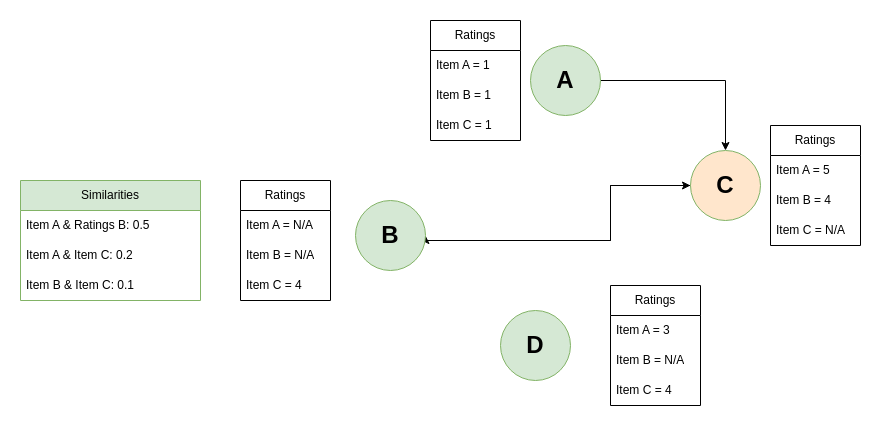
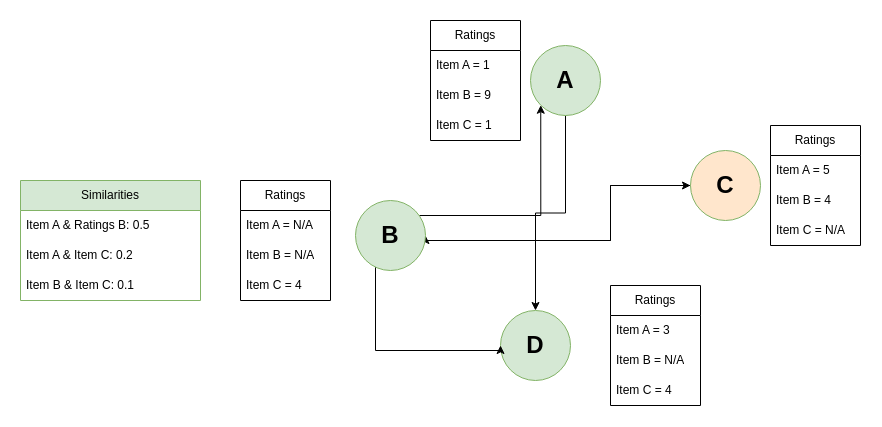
  <mxCell id="0" />
  <mxCell id="1" parent="0" />
- <mxCell id="2" style="edgeStyle=orthogonalEdgeStyle;rounded=0;orthogonalLoop=1;jettySize=auto;html=1;fillColor=#f8cecc;strokeColor=#000000;strokeWidth=1;" parent="1" source="3" target="6" edge="1"><mxGeometry relative="1" as="geometry" /></mxCell>
+ <mxCell id="2" style="edgeStyle=orthogonalEdgeStyle;rounded=0;orthogonalLoop=1;jettySize=auto;html=1;entryX=0.5;entryY=0;entryDx=0;entryDy=0;fillColor=#f8cecc;strokeColor=#000000;strokeWidth=1;" parent="1" source="3" target="4" edge="1"><mxGeometry relative="1" as="geometry" /></mxCell>
  <mxCell id="3" value="&lt;font style=&quot;font-size: 24px;&quot;&gt;&lt;b&gt;A&lt;/b&gt;&lt;/font&gt;" style="ellipse;whiteSpace=wrap;html=1;fillColor=#d5e8d4;strokeColor=#82b366;" parent="1" vertex="1"><mxGeometry x="530" y="45" width="70" height="70" as="geometry" /></mxCell>
  <mxCell id="4" value="&lt;font style=&quot;font-size: 24px;&quot;&gt;&lt;b&gt;D&lt;br&gt;&lt;/b&gt;&lt;/font&gt;" style="ellipse;whiteSpace=wrap;html=1;fillColor=#d5e8d4;strokeColor=#82b366;" parent="1" vertex="1"><mxGeometry x="500" y="310" width="70" height="70" as="geometry" /></mxCell>
  <mxCell id="5" style="edgeStyle=orthogonalEdgeStyle;rounded=0;orthogonalLoop=1;jettySize=auto;html=1;entryX=1;entryY=0.5;entryDx=0;entryDy=0;fillColor=#f8cecc;strokeColor=#000000;strokeWidth=1;" parent="1" source="6" target="10" edge="1"><mxGeometry relative="1" as="geometry"><Array as="points"><mxPoint x="610" y="185" /><mxPoint x="610" y="240" /></Array></mxGeometry></mxCell>
  <mxCell id="6" value="&lt;font style=&quot;font-size: 24px;&quot;&gt;&lt;b&gt;C&lt;/b&gt;&lt;/font&gt;" style="ellipse;whiteSpace=wrap;html=1;fillColor=#ffe6cc;strokeColor=#82b366;" parent="1" vertex="1"><mxGeometry x="690" y="150" width="70" height="70" as="geometry" /></mxCell>
+ <mxCell id="7" style="edgeStyle=orthogonalEdgeStyle;rounded=0;orthogonalLoop=1;jettySize=auto;html=1;entryX=0;entryY=1;entryDx=0;entryDy=0;fillColor=#f8cecc;strokeColor=#000000;strokeWidth=1;" parent="1" source="10" target="3" edge="1"><mxGeometry relative="1" as="geometry"><Array as="points"><mxPoint x="540" y="215" /></Array></mxGeometry></mxCell>
+ <mxCell id="8" style="edgeStyle=orthogonalEdgeStyle;rounded=0;orthogonalLoop=1;jettySize=auto;html=1;entryX=0;entryY=0.5;entryDx=0;entryDy=0;fillColor=#f8cecc;strokeColor=#000000;strokeWidth=1;" parent="1" source="10" target="4" edge="1"><mxGeometry relative="1" as="geometry"><Array as="points"><mxPoint x="375" y="350" /></Array></mxGeometry></mxCell>
  <mxCell id="9" style="edgeStyle=orthogonalEdgeStyle;rounded=0;orthogonalLoop=1;jettySize=auto;html=1;entryX=0;entryY=0.5;entryDx=0;entryDy=0;fillColor=#f8cecc;strokeColor=#000000;strokeWidth=1;" parent="1" source="10" target="6" edge="1"><mxGeometry relative="1" as="geometry"><Array as="points"><mxPoint x="610" y="240" /><mxPoint x="610" y="185" /></Array></mxGeometry></mxCell>
  <mxCell id="10" value="&lt;font style=&quot;font-size: 24px;&quot;&gt;&lt;b&gt;B&lt;/b&gt;&lt;/font&gt;" style="ellipse;whiteSpace=wrap;html=1;fillColor=#d5e8d4;strokeColor=#82b366;" parent="1" vertex="1"><mxGeometry x="355" y="200" width="70" height="70" as="geometry" /></mxCell>
  <mxCell id="11" value="Ratings" style="swimlane;fontStyle=0;childLayout=stackLayout;horizontal=1;startSize=30;horizontalStack=0;resizeParent=1;resizeParentMax=0;resizeLast=0;collapsible=1;marginBottom=0;whiteSpace=wrap;html=1;" parent="1" vertex="1"><mxGeometry x="770" y="125" width="90" height="120" as="geometry" /></mxCell>
  <mxCell id="12" value="Item A = 5" style="text;strokeColor=none;fillColor=none;align=left;verticalAlign=middle;spacingLeft=4;spacingRight=4;overflow=hidden;points=[[0,0.5],[1,0.5]];portConstraint=eastwest;rotatable=0;whiteSpace=wrap;html=1;" parent="11" vertex="1"><mxGeometry y="30" width="90" height="30" as="geometry" /></mxCell>
  <mxCell id="13" value="Item B = 4" style="text;strokeColor=none;fillColor=none;align=left;verticalAlign=middle;spacingLeft=4;spacingRight=4;overflow=hidden;points=[[0,0.5],[1,0.5]];portConstraint=eastwest;rotatable=0;whiteSpace=wrap;html=1;" parent="11" vertex="1"><mxGeometry y="60" width="90" height="30" as="geometry" /></mxCell>
  <mxCell id="14" value="Item C = N/A" style="text;strokeColor=none;fillColor=none;align=left;verticalAlign=middle;spacingLeft=4;spacingRight=4;overflow=hidden;points=[[0,0.5],[1,0.5]];portConstraint=eastwest;rotatable=0;whiteSpace=wrap;html=1;" parent="11" vertex="1"><mxGeometry y="90" width="90" height="30" as="geometry" /></mxCell>
  <mxCell id="15" value="Ratings" style="swimlane;fontStyle=0;childLayout=stackLayout;horizontal=1;startSize=30;horizontalStack=0;resizeParent=1;resizeParentMax=0;resizeLast=0;collapsible=1;marginBottom=0;whiteSpace=wrap;html=1;" parent="1" vertex="1"><mxGeometry x="610" y="285" width="90" height="120" as="geometry" /></mxCell>
  <mxCell id="16" value="Item A = 3" style="text;strokeColor=none;fillColor=none;align=left;verticalAlign=middle;spacingLeft=4;spacingRight=4;overflow=hidden;points=[[0,0.5],[1,0.5]];portConstraint=eastwest;rotatable=0;whiteSpace=wrap;html=1;" parent="15" vertex="1"><mxGeometry y="30" width="90" height="30" as="geometry" /></mxCell>
  <mxCell id="17" value="Item B = N/A" style="text;strokeColor=none;fillColor=none;align=left;verticalAlign=middle;spacingLeft=4;spacingRight=4;overflow=hidden;points=[[0,0.5],[1,0.5]];portConstraint=eastwest;rotatable=0;whiteSpace=wrap;html=1;" parent="15" vertex="1"><mxGeometry y="60" width="90" height="30" as="geometry" /></mxCell>
  <mxCell id="18" value="Item C = 4" style="text;strokeColor=none;fillColor=none;align=left;verticalAlign=middle;spacingLeft=4;spacingRight=4;overflow=hidden;points=[[0,0.5],[1,0.5]];portConstraint=eastwest;rotatable=0;whiteSpace=wrap;html=1;" parent="15" vertex="1"><mxGeometry y="90" width="90" height="30" as="geometry" /></mxCell>
  <mxCell id="19" value="Ratings" style="swimlane;fontStyle=0;childLayout=stackLayout;horizontal=1;startSize=30;horizontalStack=0;resizeParent=1;resizeParentMax=0;resizeLast=0;collapsible=1;marginBottom=0;whiteSpace=wrap;html=1;" parent="1" vertex="1"><mxGeometry x="240" y="180" width="90" height="120" as="geometry" /></mxCell>
  <mxCell id="20" value="Item A = N/A" style="text;strokeColor=none;fillColor=none;align=left;verticalAlign=middle;spacingLeft=4;spacingRight=4;overflow=hidden;points=[[0,0.5],[1,0.5]];portConstraint=eastwest;rotatable=0;whiteSpace=wrap;html=1;" parent="19" vertex="1"><mxGeometry y="30" width="90" height="30" as="geometry" /></mxCell>
  <mxCell id="21" value="Item B = N/A" style="text;strokeColor=none;fillColor=none;align=left;verticalAlign=middle;spacingLeft=4;spacingRight=4;overflow=hidden;points=[[0,0.5],[1,0.5]];portConstraint=eastwest;rotatable=0;whiteSpace=wrap;html=1;" parent="19" vertex="1"><mxGeometry y="60" width="90" height="30" as="geometry" /></mxCell>
  <mxCell id="22" value="Item C = 4" style="text;strokeColor=none;fillColor=none;align=left;verticalAlign=middle;spacingLeft=4;spacingRight=4;overflow=hidden;points=[[0,0.5],[1,0.5]];portConstraint=eastwest;rotatable=0;whiteSpace=wrap;html=1;" parent="19" vertex="1"><mxGeometry y="90" width="90" height="30" as="geometry" /></mxCell>
  <mxCell id="23" value="Ratings" style="swimlane;fontStyle=0;childLayout=stackLayout;horizontal=1;startSize=30;horizontalStack=0;resizeParent=1;resizeParentMax=0;resizeLast=0;collapsible=1;marginBottom=0;whiteSpace=wrap;html=1;" parent="1" vertex="1"><mxGeometry x="430" y="20" width="90" height="120" as="geometry" /></mxCell>
  <mxCell id="24" value="Item A = 1" style="text;strokeColor=none;fillColor=none;align=left;verticalAlign=middle;spacingLeft=4;spacingRight=4;overflow=hidden;points=[[0,0.5],[1,0.5]];portConstraint=eastwest;rotatable=0;whiteSpace=wrap;html=1;" parent="23" vertex="1"><mxGeometry y="30" width="90" height="30" as="geometry" /></mxCell>
- <mxCell id="25" value="Item B = 1" style="text;strokeColor=none;fillColor=none;align=left;verticalAlign=middle;spacingLeft=4;spacingRight=4;overflow=hidden;points=[[0,0.5],[1,0.5]];portConstraint=eastwest;rotatable=0;whiteSpace=wrap;html=1;" parent="23" vertex="1"><mxGeometry y="60" width="90" height="30" as="geometry" /></mxCell>
+ <mxCell id="25" value="Item B = 9" style="text;strokeColor=none;fillColor=none;align=left;verticalAlign=middle;spacingLeft=4;spacingRight=4;overflow=hidden;points=[[0,0.5],[1,0.5]];portConstraint=eastwest;rotatable=0;whiteSpace=wrap;html=1;" parent="23" vertex="1"><mxGeometry y="60" width="90" height="30" as="geometry" /></mxCell>
  <mxCell id="26" value="Item C = 1" style="text;strokeColor=none;fillColor=none;align=left;verticalAlign=middle;spacingLeft=4;spacingRight=4;overflow=hidden;points=[[0,0.5],[1,0.5]];portConstraint=eastwest;rotatable=0;whiteSpace=wrap;html=1;" parent="23" vertex="1"><mxGeometry y="90" width="90" height="30" as="geometry" /></mxCell>
  <mxCell id="27" value="Similarities" style="swimlane;fontStyle=0;childLayout=stackLayout;horizontal=1;startSize=30;horizontalStack=0;resizeParent=1;resizeParentMax=0;resizeLast=0;collapsible=1;marginBottom=0;whiteSpace=wrap;html=1;fillColor=#d5e8d4;strokeColor=#82b366;" parent="1" vertex="1"><mxGeometry x="20" y="180" width="180" height="120" as="geometry" /></mxCell>
  <mxCell id="28" value="Item A &amp;amp; Ratings B: 0.5" style="text;strokeColor=none;fillColor=none;align=left;verticalAlign=middle;spacingLeft=4;spacingRight=4;overflow=hidden;points=[[0,0.5],[1,0.5]];portConstraint=eastwest;rotatable=0;whiteSpace=wrap;html=1;" parent="27" vertex="1"><mxGeometry y="30" width="180" height="30" as="geometry" /></mxCell>
  <mxCell id="29" value="Item A &amp;amp; Item C: 0.2" style="text;strokeColor=none;fillColor=none;align=left;verticalAlign=middle;spacingLeft=4;spacingRight=4;overflow=hidden;points=[[0,0.5],[1,0.5]];portConstraint=eastwest;rotatable=0;whiteSpace=wrap;html=1;" parent="27" vertex="1"><mxGeometry y="60" width="180" height="30" as="geometry" /></mxCell>
  <mxCell id="30" value="Item B &amp;amp; Item C: 0.1" style="text;strokeColor=none;fillColor=none;align=left;verticalAlign=middle;spacingLeft=4;spacingRight=4;overflow=hidden;points=[[0,0.5],[1,0.5]];portConstraint=eastwest;rotatable=0;whiteSpace=wrap;html=1;" parent="27" vertex="1"><mxGeometry y="90" width="180" height="30" as="geometry" /></mxCell>
